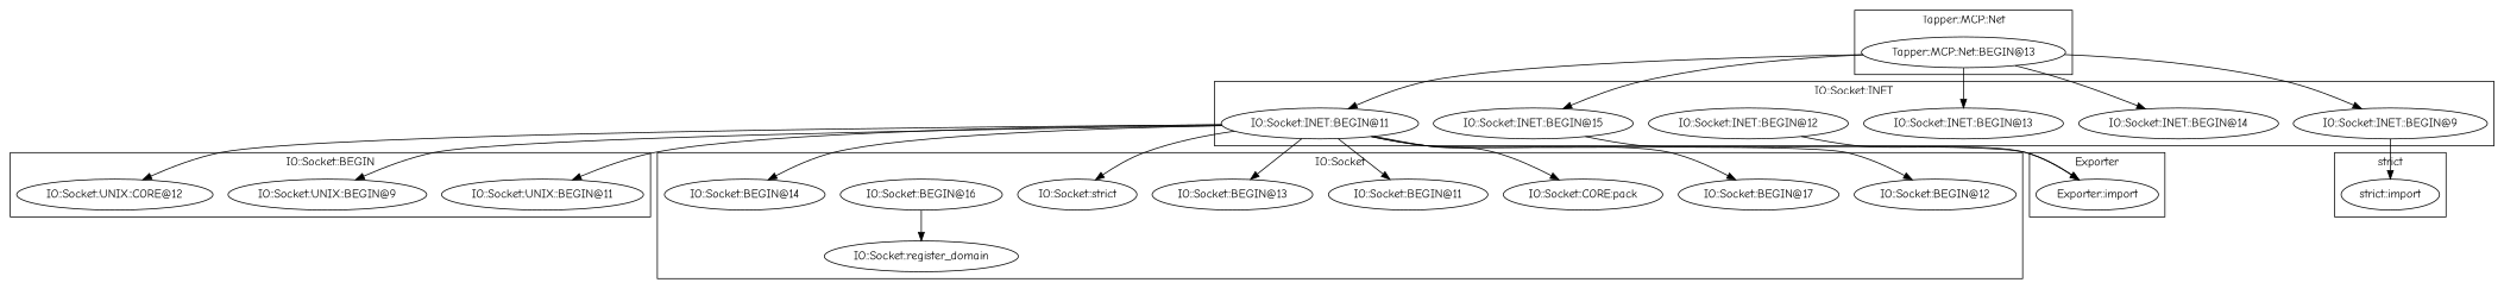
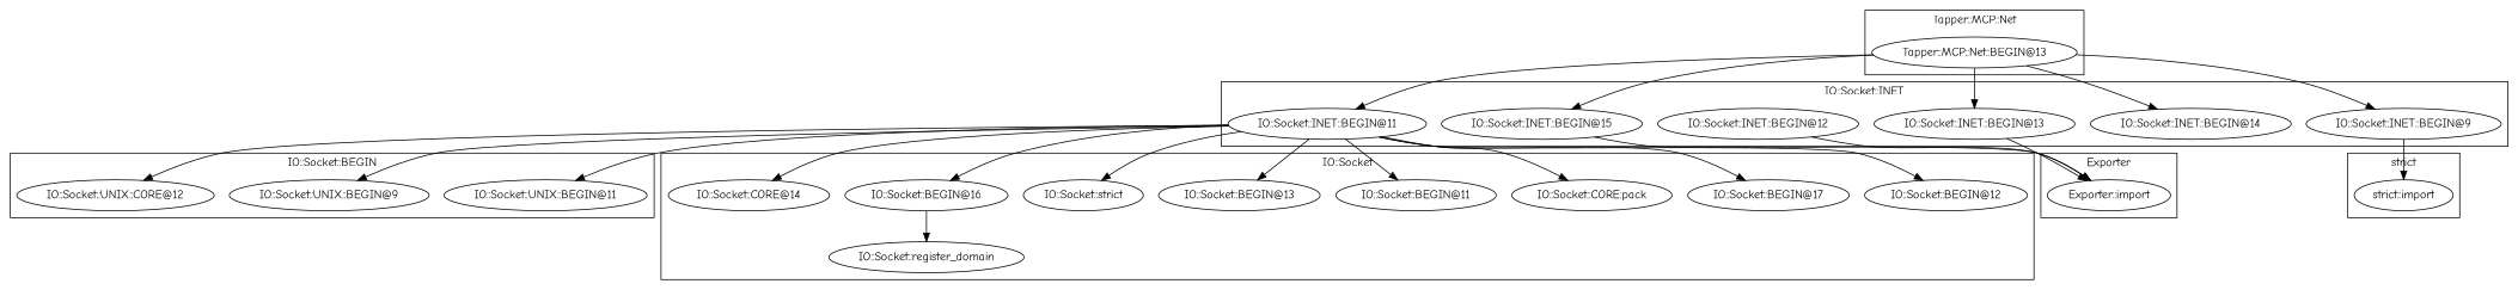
  digraph {
    fontname="Comic Neue"
    node [fontname="Comic Neue"]
    edge [fontname="Comic Neue"]
    "Tapper::MCP::Net::BEGIN@13"
    "IO::Socket::UNIX::BEGIN@11"
    "IO::Socket::UNIX::BEGIN@9"
    n4 [label="IO::Socket::UNIX::CORE@12"]
    "Exporter::import"
    "IO::Socket::INET::BEGIN@14"
    "IO::Socket::INET::BEGIN@11"
    "IO::Socket::INET::BEGIN@13"
    "IO::Socket::INET::BEGIN@9"
    "IO::Socket::INET::BEGIN@15"
    "IO::Socket::INET::BEGIN@12"
    "strict::import"
    "IO::Socket::BEGIN@12"
    "IO::Socket::BEGIN@17"
    "IO::Socket::CORE:pack"
    "IO::Socket::BEGIN@11"
    "IO::Socket::BEGIN@13"
    n18 [label="IO::Socket::strict"]
    "IO::Socket::register_domain"
    "IO::Socket::BEGIN@16"
-   "IO::Socket::BEGIN@14"
+   "IO::Socket::BEGIN@14" [label="IO::Socket::CORE@14"]
    subgraph cluster_1 {
      label="Tapper::MCP::Net"
      "Tapper::MCP::Net::BEGIN@13"
    }
    subgraph cluster_2 {
      label="IO::Socket::BEGIN"
      "IO::Socket::UNIX::BEGIN@11"
      "IO::Socket::UNIX::BEGIN@9"
      n4
    }
    subgraph cluster_3 {
      label=Exporter
      "Exporter::import"
    }
    subgraph cluster_4 {
      label="IO::Socket::INET"
      "IO::Socket::INET::BEGIN@14"
      "IO::Socket::INET::BEGIN@11"
      "IO::Socket::INET::BEGIN@13"
      "IO::Socket::INET::BEGIN@9"
      "IO::Socket::INET::BEGIN@15"
      "IO::Socket::INET::BEGIN@12"
    }
    subgraph cluster_5 {
      label="strict"
      "strict::import"
    }
    subgraph cluster_6 {
      label="IO::Socket"
      "IO::Socket::BEGIN@12"
      "IO::Socket::BEGIN@17"
      "IO::Socket::CORE:pack"
      "IO::Socket::BEGIN@11"
      "IO::Socket::BEGIN@13"
      n18
      "IO::Socket::register_domain"
      "IO::Socket::BEGIN@16"
      "IO::Socket::BEGIN@14"
    }
    "Tapper::MCP::Net::BEGIN@13" -> "IO::Socket::INET::BEGIN@14"
    "Tapper::MCP::Net::BEGIN@13" -> "IO::Socket::INET::BEGIN@11"
    "Tapper::MCP::Net::BEGIN@13" -> "IO::Socket::INET::BEGIN@13"
    "Tapper::MCP::Net::BEGIN@13" -> "IO::Socket::INET::BEGIN@9"
    "Tapper::MCP::Net::BEGIN@13" -> "IO::Socket::INET::BEGIN@15"
    "IO::Socket::INET::BEGIN@11" -> "IO::Socket::UNIX::BEGIN@11"
    "IO::Socket::INET::BEGIN@11" -> "IO::Socket::UNIX::BEGIN@9"
    "IO::Socket::INET::BEGIN@11" -> n4
    "IO::Socket::INET::BEGIN@11" -> "IO::Socket::BEGIN@12"
    "IO::Socket::INET::BEGIN@11" -> "IO::Socket::BEGIN@17"
    "IO::Socket::INET::BEGIN@11" -> "IO::Socket::CORE:pack"
    "IO::Socket::INET::BEGIN@11" -> "IO::Socket::BEGIN@11"
    "IO::Socket::INET::BEGIN@11" -> "IO::Socket::BEGIN@13"
    "IO::Socket::INET::BEGIN@11" -> n18
+   "IO::Socket::INET::BEGIN@11" -> "IO::Socket::BEGIN@16"
    "IO::Socket::INET::BEGIN@11" -> "IO::Socket::BEGIN@14"
+   "IO::Socket::INET::BEGIN@13" -> "Exporter::import"
    "IO::Socket::INET::BEGIN@9" -> "strict::import"
    "IO::Socket::INET::BEGIN@15" -> "Exporter::import"
    "IO::Socket::INET::BEGIN@12" -> "Exporter::import"
    "IO::Socket::BEGIN@16" -> "IO::Socket::register_domain"
  }
